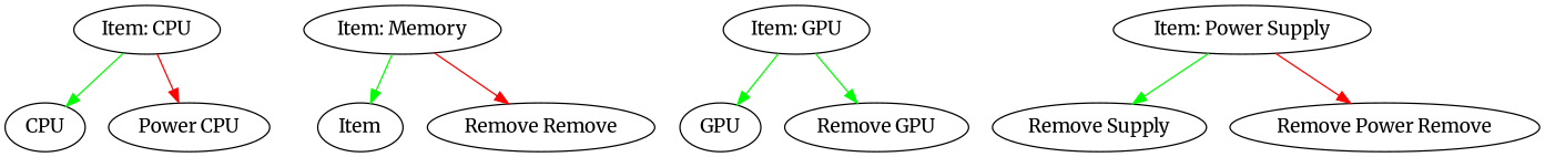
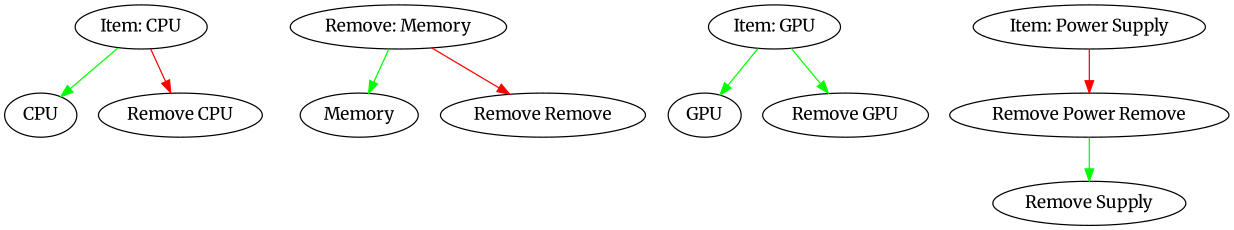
  digraph {
    fontname=Merriweather
    node [fontname=Merriweather]
    edge [color=green fontname=Merriweather]
    "Item: CPU"
    CPU
-   "Remove CPU" [label="Power CPU"]
-   "Item: Memory"
-   Memory [label=Item]
+   "Remove CPU"
+   "Item: Memory" [label="Remove: Memory"]
+   Memory
    n6 [label="Remove Remove"]
    "Item: GPU"
    GPU
    "Remove GPU"
    n10 [label="Remove Supply"]
    "Item: Power Supply"
    n12 [label="Remove Power Remove"]
    "Item: CPU" -> CPU
    "Item: CPU" -> "Remove CPU" [color=red]
    "Item: Memory" -> Memory
    "Item: Memory" -> n6 [color=red]
    "Item: GPU" -> GPU
    "Item: GPU" -> "Remove GPU"
-   "Item: Power Supply" -> n10
+   n12 -> n10
    "Item: Power Supply" -> n12 [color=red]
  }
